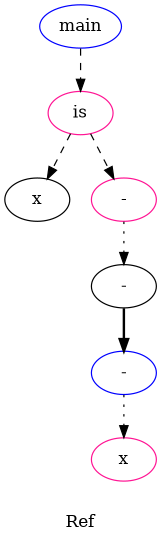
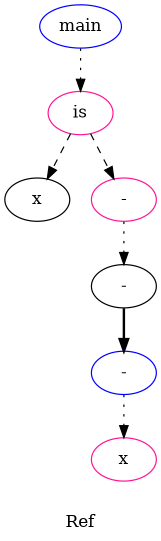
  digraph {
    label=Ref
    node [color=deeppink]
    edge [style=dashed]
    n1 [label=main color=blue]
    n2 [label=is]
    n3 [label=x color=black]
    n4 [label="-"]
    n5 [label="-" color=black]
    n6 [label="-" color=blue]
    n7 [label=x]
-   n1 -> n2
+   n1 -> n2 [style=dotted]
    n2 -> n3
    n2 -> n4
    n4 -> n5 [style=dotted]
    n5 -> n6 [style=bold]
    n6 -> n7 [style=dotted]
  }
